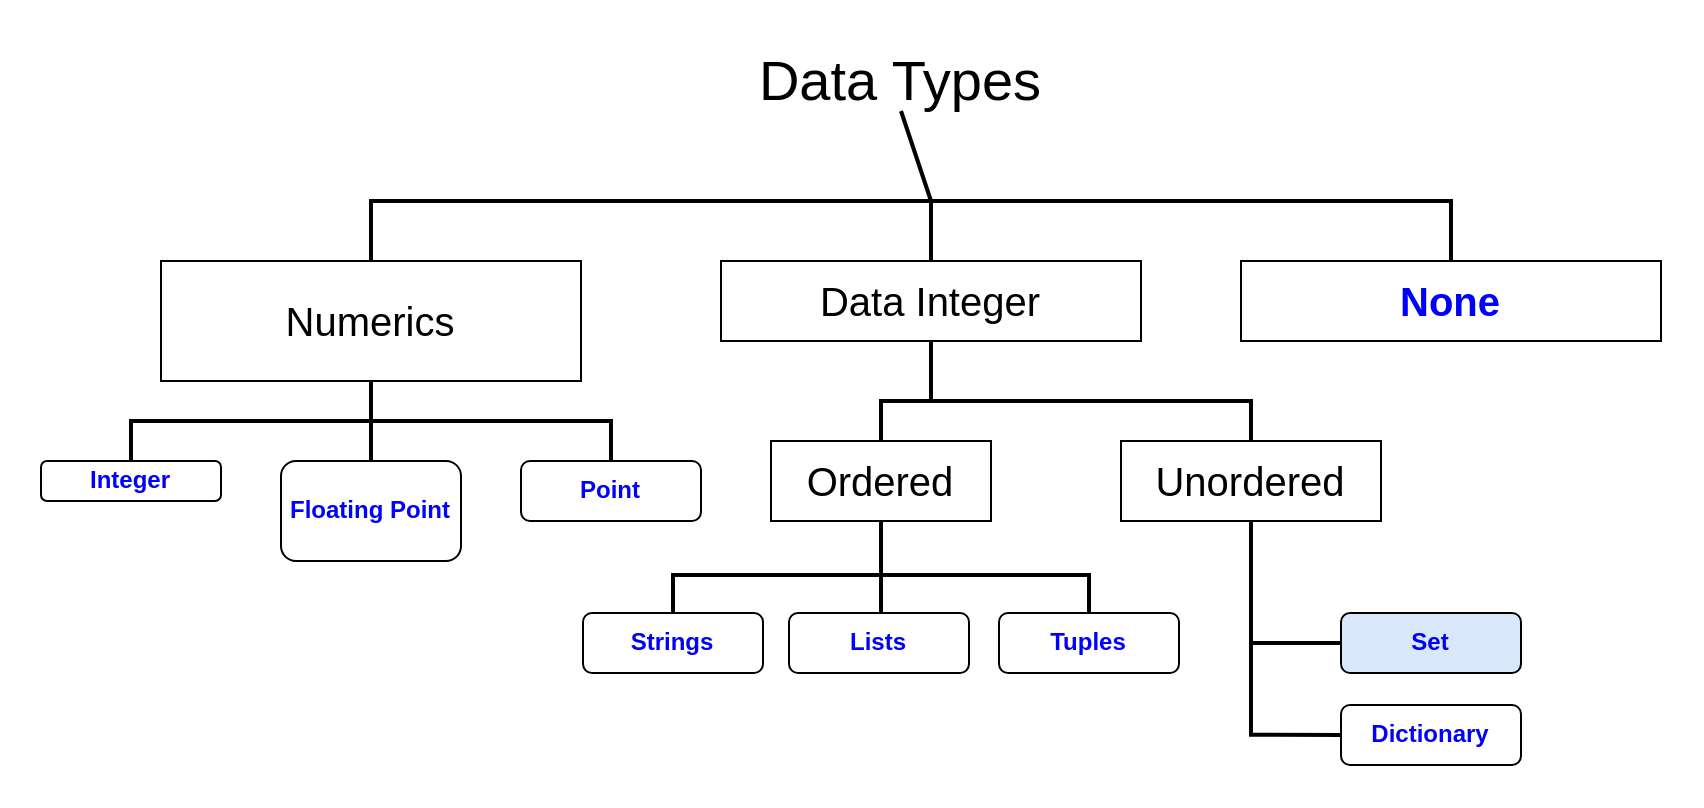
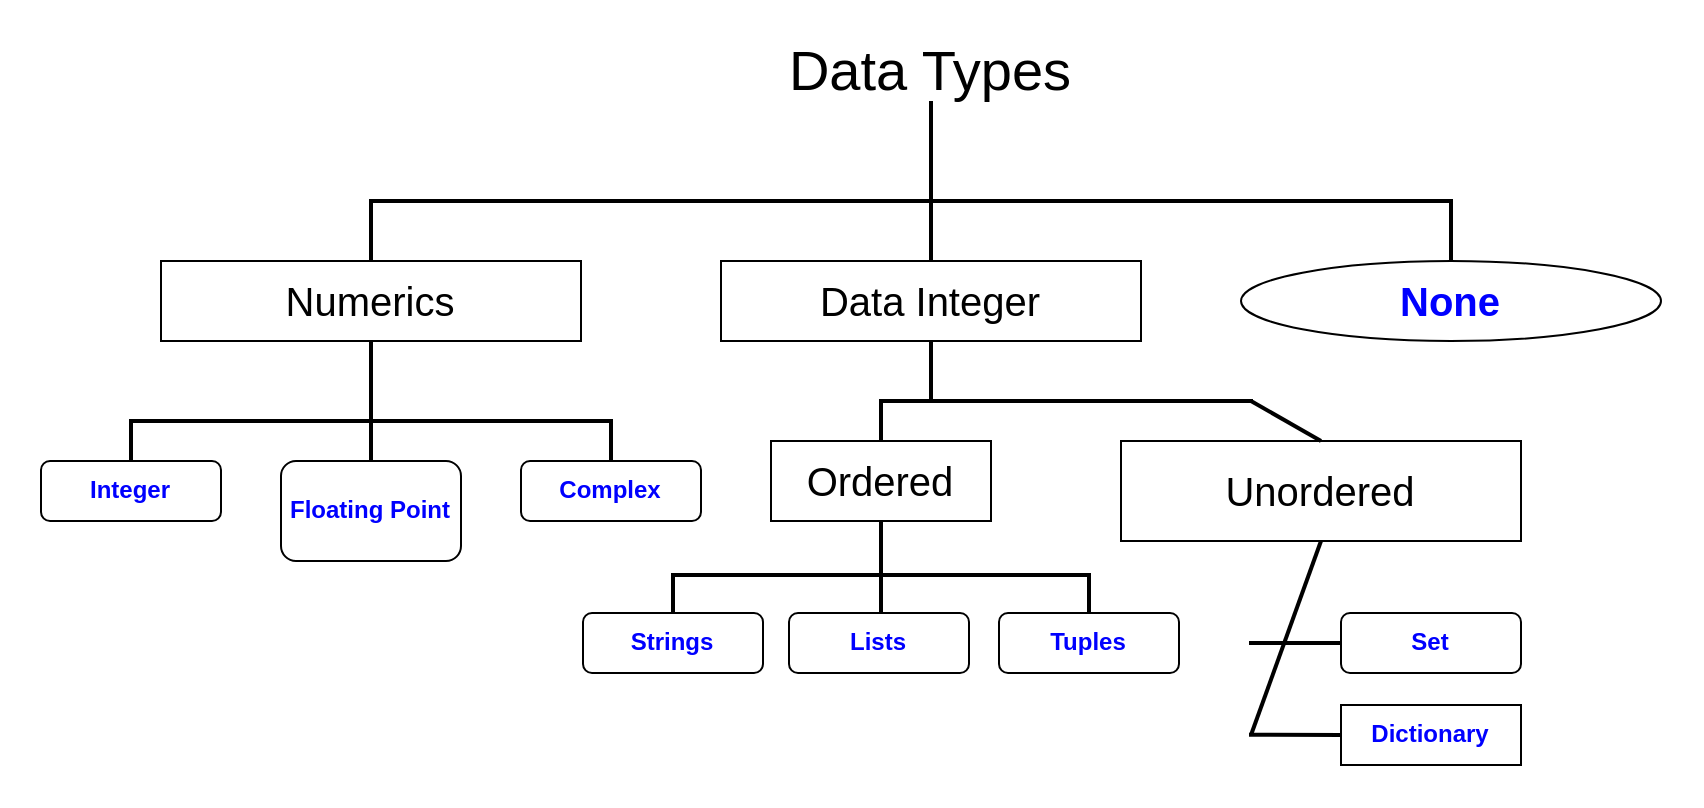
  <mxCell id="0" />
  <mxCell id="1" parent="0" />
- <mxCell id="2" value="&lt;font style=&quot;font-size: 28px;&quot;&gt;Data Types&lt;/font&gt;" style="text;html=1;strokeColor=none;fillColor=none;align=center;verticalAlign=middle;whiteSpace=wrap;rounded=0;" vertex="1" parent="1"><mxGeometry x="375" y="25" width="150" height="30" as="geometry" /></mxCell>
+ <mxCell id="2" value="&lt;font style=&quot;font-size: 28px;&quot;&gt;Data Types&lt;/font&gt;" style="text;html=1;strokeColor=none;fillColor=none;align=center;verticalAlign=middle;whiteSpace=wrap;rounded=0;" vertex="1" parent="1"><mxGeometry x="390" y="20" width="150" height="30" as="geometry" /></mxCell>
  <mxCell id="3" value="" style="endArrow=none;html=1;rounded=0;entryX=0.5;entryY=1;entryDx=0;entryDy=0;strokeWidth=2;" edge="1" parent="1" target="2"><mxGeometry width="50" height="50" relative="1" as="geometry"><mxPoint x="465" y="100" as="sourcePoint" /><mxPoint x="460" y="320" as="targetPoint" /></mxGeometry></mxCell>
- <mxCell id="4" value="&lt;font style=&quot;font-size: 20px;&quot;&gt;Numerics&lt;/font&gt;" style="rounded=0;whiteSpace=wrap;html=1;" vertex="1" parent="1"><mxGeometry x="80" y="130" width="210" height="60" as="geometry" /></mxCell>
+ <mxCell id="4" value="&lt;font style=&quot;font-size: 20px;&quot;&gt;Numerics&lt;/font&gt;" style="rounded=0;whiteSpace=wrap;html=1;" vertex="1" parent="1"><mxGeometry x="80" y="130" width="210" height="40" as="geometry" /></mxCell>
  <mxCell id="5" value="&lt;font style=&quot;font-size: 20px;&quot;&gt;Data Integer&lt;/font&gt;" style="rounded=0;whiteSpace=wrap;html=1;" vertex="1" parent="1"><mxGeometry x="360" y="130" width="210" height="40" as="geometry" /></mxCell>
- <mxCell id="6" value="&lt;font color=&quot;#0000ff&quot; style=&quot;font-size: 20px;&quot;&gt;&lt;b&gt;None&lt;/b&gt;&lt;/font&gt;" style="rounded=0;whiteSpace=wrap;html=1;" vertex="1" parent="1"><mxGeometry x="620" y="130" width="210" height="40" as="geometry" /></mxCell>
+ <mxCell id="6" value="&lt;font color=&quot;#0000ff&quot; style=&quot;font-size: 20px;&quot;&gt;&lt;b&gt;None&lt;/b&gt;&lt;/font&gt;" style="ellipse;whiteSpace=wrap;html=1;" vertex="1" parent="1"><mxGeometry x="620" y="130" width="210" height="40" as="geometry" /></mxCell>
  <mxCell id="7" value="" style="endArrow=none;html=1;rounded=0;strokeWidth=2;" edge="1" parent="1"><mxGeometry width="50" height="50" relative="1" as="geometry"><mxPoint x="184" y="100" as="sourcePoint" /><mxPoint x="465" y="100" as="targetPoint" /></mxGeometry></mxCell>
  <mxCell id="8" value="" style="endArrow=none;html=1;rounded=0;strokeWidth=2;" edge="1" parent="1"><mxGeometry width="50" height="50" relative="1" as="geometry"><mxPoint x="465" y="100" as="sourcePoint" /><mxPoint x="726" y="100" as="targetPoint" /></mxGeometry></mxCell>
  <mxCell id="9" value="" style="endArrow=none;html=1;rounded=0;exitX=0.5;exitY=0;exitDx=0;exitDy=0;strokeWidth=2;" edge="1" parent="1" source="4"><mxGeometry width="50" height="50" relative="1" as="geometry"><mxPoint x="380" y="360" as="sourcePoint" /><mxPoint x="185" y="100" as="targetPoint" /></mxGeometry></mxCell>
  <mxCell id="10" value="" style="endArrow=none;html=1;rounded=0;exitX=0.5;exitY=0;exitDx=0;exitDy=0;strokeWidth=2;" edge="1" parent="1"><mxGeometry width="50" height="50" relative="1" as="geometry"><mxPoint x="465" y="130" as="sourcePoint" /><mxPoint x="465" y="100" as="targetPoint" /></mxGeometry></mxCell>
  <mxCell id="11" value="" style="endArrow=none;html=1;rounded=0;strokeWidth=2;exitX=0.5;exitY=0;exitDx=0;exitDy=0;" edge="1" parent="1" source="6"><mxGeometry width="50" height="50" relative="1" as="geometry"><mxPoint x="475" y="140" as="sourcePoint" /><mxPoint x="725" y="100" as="targetPoint" /></mxGeometry></mxCell>
  <mxCell id="12" value="" style="endArrow=none;html=1;rounded=0;strokeWidth=2;entryX=0.5;entryY=1;entryDx=0;entryDy=0;" edge="1" parent="1" target="4"><mxGeometry width="50" height="50" relative="1" as="geometry"><mxPoint x="185" y="210" as="sourcePoint" /><mxPoint x="140" y="190" as="targetPoint" /></mxGeometry></mxCell>
- <mxCell id="13" value="&lt;b&gt;&lt;font color=&quot;#0000ff&quot;&gt;Integer&lt;/font&gt;&lt;/b&gt;" style="rounded=1;whiteSpace=wrap;html=1;" vertex="1" parent="1"><mxGeometry x="20" y="230" width="90" height="20" as="geometry" /></mxCell>
+ <mxCell id="13" value="&lt;b&gt;&lt;font color=&quot;#0000ff&quot;&gt;Integer&lt;/font&gt;&lt;/b&gt;" style="rounded=1;whiteSpace=wrap;html=1;" vertex="1" parent="1"><mxGeometry x="20" y="230" width="90" height="30" as="geometry" /></mxCell>
  <mxCell id="14" value="&lt;b&gt;&lt;font color=&quot;#0000ff&quot;&gt;Floating Point&lt;/font&gt;&lt;/b&gt;" style="rounded=1;whiteSpace=wrap;html=1;" vertex="1" parent="1"><mxGeometry x="140" y="230" width="90" height="50" as="geometry" /></mxCell>
- <mxCell id="15" value="&lt;b&gt;&lt;font color=&quot;#0000ff&quot;&gt;Point&lt;/font&gt;&lt;/b&gt;" style="rounded=1;whiteSpace=wrap;html=1;" vertex="1" parent="1"><mxGeometry x="260" y="230" width="90" height="30" as="geometry" /></mxCell>
+ <mxCell id="15" value="&lt;b&gt;&lt;font color=&quot;#0000ff&quot;&gt;Complex&lt;/font&gt;&lt;/b&gt;" style="rounded=1;whiteSpace=wrap;html=1;" vertex="1" parent="1"><mxGeometry x="260" y="230" width="90" height="30" as="geometry" /></mxCell>
  <mxCell id="16" value="" style="endArrow=none;html=1;rounded=0;strokeWidth=2;" edge="1" parent="1"><mxGeometry width="50" height="50" relative="1" as="geometry"><mxPoint x="64" y="210" as="sourcePoint" /><mxPoint x="306" y="210" as="targetPoint" /></mxGeometry></mxCell>
  <mxCell id="17" value="" style="endArrow=none;html=1;rounded=0;strokeWidth=2;exitX=0.5;exitY=0;exitDx=0;exitDy=0;" edge="1" parent="1" source="14"><mxGeometry width="50" height="50" relative="1" as="geometry"><mxPoint x="195" y="220" as="sourcePoint" /><mxPoint x="185" y="210" as="targetPoint" /></mxGeometry></mxCell>
  <mxCell id="18" value="" style="endArrow=none;html=1;rounded=0;strokeWidth=2;exitX=0.5;exitY=0;exitDx=0;exitDy=0;" edge="1" parent="1" source="15"><mxGeometry width="50" height="50" relative="1" as="geometry"><mxPoint x="195" y="240" as="sourcePoint" /><mxPoint x="305" y="210" as="targetPoint" /></mxGeometry></mxCell>
  <mxCell id="19" value="" style="endArrow=none;html=1;rounded=0;strokeWidth=2;exitX=0.5;exitY=0;exitDx=0;exitDy=0;" edge="1" parent="1" source="13"><mxGeometry width="50" height="50" relative="1" as="geometry"><mxPoint x="315" y="240" as="sourcePoint" /><mxPoint x="65" y="210" as="targetPoint" /></mxGeometry></mxCell>
  <mxCell id="20" value="&lt;font style=&quot;font-size: 20px;&quot;&gt;Ordered&lt;/font&gt;" style="rounded=0;whiteSpace=wrap;html=1;" vertex="1" parent="1"><mxGeometry x="385" y="220" width="110" height="40" as="geometry" /></mxCell>
- <mxCell id="21" value="&lt;font style=&quot;font-size: 20px;&quot;&gt;Unordered&lt;/font&gt;" style="rounded=0;whiteSpace=wrap;html=1;" vertex="1" parent="1"><mxGeometry x="560" y="220" width="130" height="40" as="geometry" /></mxCell>
+ <mxCell id="21" value="&lt;font style=&quot;font-size: 20px;&quot;&gt;Unordered&lt;/font&gt;" style="rounded=0;whiteSpace=wrap;html=1;" vertex="1" parent="1"><mxGeometry x="560" y="220" width="200" height="50" as="geometry" /></mxCell>
  <mxCell id="22" value="" style="endArrow=none;html=1;rounded=0;strokeWidth=2;" edge="1" parent="1"><mxGeometry width="50" height="50" relative="1" as="geometry"><mxPoint x="439" y="200" as="sourcePoint" /><mxPoint x="626" y="200" as="targetPoint" /></mxGeometry></mxCell>
  <mxCell id="23" value="" style="endArrow=none;html=1;rounded=0;strokeWidth=2;exitX=0.5;exitY=0;exitDx=0;exitDy=0;" edge="1" parent="1" source="20"><mxGeometry width="50" height="50" relative="1" as="geometry"><mxPoint x="315" y="240" as="sourcePoint" /><mxPoint x="440" y="200" as="targetPoint" /></mxGeometry></mxCell>
  <mxCell id="24" value="" style="endArrow=none;html=1;rounded=0;strokeWidth=2;exitX=0.5;exitY=0;exitDx=0;exitDy=0;" edge="1" parent="1" source="21"><mxGeometry width="50" height="50" relative="1" as="geometry"><mxPoint x="450" y="230" as="sourcePoint" /><mxPoint x="625" y="200" as="targetPoint" /></mxGeometry></mxCell>
  <mxCell id="25" value="" style="endArrow=none;html=1;rounded=0;strokeWidth=2;entryX=0.5;entryY=1;entryDx=0;entryDy=0;" edge="1" parent="1" target="5"><mxGeometry width="50" height="50" relative="1" as="geometry"><mxPoint x="465" y="200" as="sourcePoint" /><mxPoint x="640" y="210" as="targetPoint" /></mxGeometry></mxCell>
  <mxCell id="26" value="&lt;b&gt;&lt;font color=&quot;#0000ff&quot;&gt;Strings&lt;/font&gt;&lt;/b&gt;" style="rounded=1;whiteSpace=wrap;html=1;" vertex="1" parent="1"><mxGeometry x="291" y="306" width="90" height="30" as="geometry" /></mxCell>
  <mxCell id="27" value="&lt;b&gt;&lt;font color=&quot;#0000ff&quot;&gt;Lists&lt;/font&gt;&lt;/b&gt;" style="rounded=1;whiteSpace=wrap;html=1;" vertex="1" parent="1"><mxGeometry x="394" y="306" width="90" height="30" as="geometry" /></mxCell>
  <mxCell id="28" value="&lt;b&gt;&lt;font color=&quot;#0000ff&quot;&gt;Tuples&lt;/font&gt;&lt;/b&gt;" style="rounded=1;whiteSpace=wrap;html=1;" vertex="1" parent="1"><mxGeometry x="499" y="306" width="90" height="30" as="geometry" /></mxCell>
  <mxCell id="29" value="" style="endArrow=none;html=1;rounded=0;strokeWidth=2;" edge="1" parent="1"><mxGeometry width="50" height="50" relative="1" as="geometry"><mxPoint x="335" y="287" as="sourcePoint" /><mxPoint x="545" y="287" as="targetPoint" /></mxGeometry></mxCell>
  <mxCell id="30" value="" style="endArrow=none;html=1;rounded=0;strokeWidth=2;entryX=0.5;entryY=1;entryDx=0;entryDy=0;" edge="1" parent="1"><mxGeometry width="50" height="50" relative="1" as="geometry"><mxPoint x="440" y="288" as="sourcePoint" /><mxPoint x="440" y="260" as="targetPoint" /></mxGeometry></mxCell>
  <mxCell id="31" value="" style="endArrow=none;html=1;rounded=0;strokeWidth=2;" edge="1" parent="1"><mxGeometry width="50" height="50" relative="1" as="geometry"><mxPoint x="440" y="306" as="sourcePoint" /><mxPoint x="440" y="288" as="targetPoint" /></mxGeometry></mxCell>
  <mxCell id="32" value="" style="endArrow=none;html=1;rounded=0;strokeWidth=2;exitX=0.5;exitY=0;exitDx=0;exitDy=0;" edge="1" parent="1" source="28"><mxGeometry width="50" height="50" relative="1" as="geometry"><mxPoint x="450" y="316" as="sourcePoint" /><mxPoint x="544" y="286" as="targetPoint" /></mxGeometry></mxCell>
  <mxCell id="33" value="" style="endArrow=none;html=1;rounded=0;strokeWidth=2;exitX=0.5;exitY=0;exitDx=0;exitDy=0;" edge="1" parent="1" source="26"><mxGeometry width="50" height="50" relative="1" as="geometry"><mxPoint x="460" y="326" as="sourcePoint" /><mxPoint x="336" y="287" as="targetPoint" /></mxGeometry></mxCell>
- <mxCell id="34" value="&lt;b&gt;&lt;font color=&quot;#0000ff&quot;&gt;Set&lt;/font&gt;&lt;/b&gt;" style="rounded=1;whiteSpace=wrap;html=1;fillColor=#dae8fc;" vertex="1" parent="1"><mxGeometry x="670" y="306" width="90" height="30" as="geometry" /></mxCell>
- <mxCell id="35" value="&lt;b&gt;&lt;font color=&quot;#0000ff&quot;&gt;Dictionary&lt;/font&gt;&lt;/b&gt;" style="rounded=1;whiteSpace=wrap;html=1;" vertex="1" parent="1"><mxGeometry x="670" y="352" width="90" height="30" as="geometry" /></mxCell>
+ <mxCell id="34" value="&lt;b&gt;&lt;font color=&quot;#0000ff&quot;&gt;Set&lt;/font&gt;&lt;/b&gt;" style="rounded=1;whiteSpace=wrap;html=1;" vertex="1" parent="1"><mxGeometry x="670" y="306" width="90" height="30" as="geometry" /></mxCell>
+ <mxCell id="35" value="&lt;b&gt;&lt;font color=&quot;#0000ff&quot;&gt;Dictionary&lt;/font&gt;&lt;/b&gt;" style="whiteSpace=wrap;html=1;rounded=0;" vertex="1" parent="1"><mxGeometry x="670" y="352" width="90" height="30" as="geometry" /></mxCell>
  <mxCell id="36" value="" style="endArrow=none;html=1;rounded=0;strokeWidth=2;entryX=0.5;entryY=1;entryDx=0;entryDy=0;" edge="1" parent="1" target="21"><mxGeometry width="50" height="50" relative="1" as="geometry"><mxPoint x="625" y="367" as="sourcePoint" /><mxPoint x="450" y="270" as="targetPoint" /></mxGeometry></mxCell>
  <mxCell id="37" value="" style="endArrow=none;html=1;rounded=0;strokeWidth=2;" edge="1" parent="1"><mxGeometry width="50" height="50" relative="1" as="geometry"><mxPoint x="624" y="321" as="sourcePoint" /><mxPoint x="670" y="321" as="targetPoint" /></mxGeometry></mxCell>
  <mxCell id="38" value="" style="endArrow=none;html=1;rounded=0;strokeWidth=2;entryX=0;entryY=0.5;entryDx=0;entryDy=0;" edge="1" parent="1" target="35"><mxGeometry width="50" height="50" relative="1" as="geometry"><mxPoint x="624" y="366.91" as="sourcePoint" /><mxPoint x="668" y="367" as="targetPoint" /></mxGeometry></mxCell>
